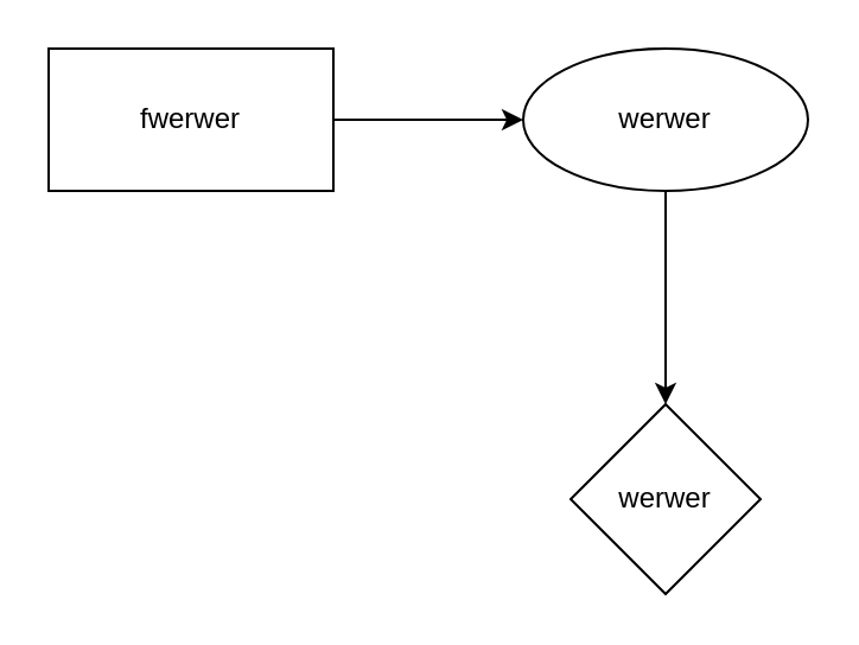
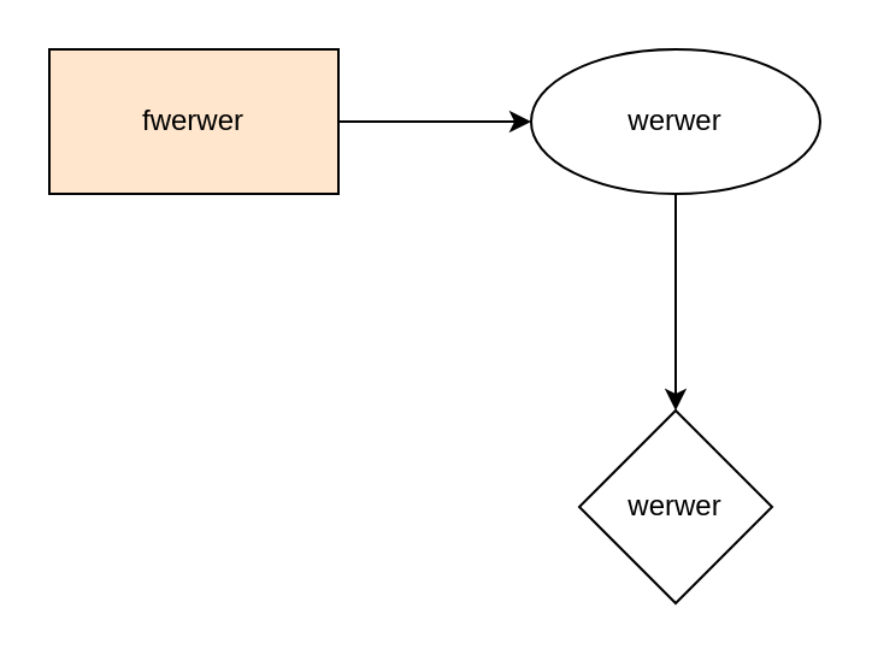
  <mxCell id="0" />
  <mxCell id="1" parent="0" />
  <mxCell id="2" value="" style="edgeStyle=none;html=1;" edge="1" parent="1" source="3" target="5"><mxGeometry relative="1" as="geometry" /></mxCell>
- <mxCell id="3" value="fwerwer" style="rounded=0;whiteSpace=wrap;html=1;" vertex="1" parent="1"><mxGeometry x="20" y="20" width="120" height="60" as="geometry" /></mxCell>
+ <mxCell id="3" value="fwerwer" style="rounded=0;whiteSpace=wrap;html=1;fillColor=#ffe6cc;" vertex="1" parent="1"><mxGeometry x="20" y="20" width="120" height="60" as="geometry" /></mxCell>
  <mxCell id="4" value="" style="edgeStyle=none;html=1;" edge="1" parent="1" source="5" target="6"><mxGeometry relative="1" as="geometry" /></mxCell>
  <mxCell id="5" value="werwer" style="ellipse;whiteSpace=wrap;html=1;rounded=0;" vertex="1" parent="1"><mxGeometry x="220" y="20" width="120" height="60" as="geometry" /></mxCell>
  <mxCell id="6" value="werwer" style="rhombus;whiteSpace=wrap;html=1;rounded=0;" vertex="1" parent="1"><mxGeometry x="240" y="170" width="80" height="80" as="geometry" /></mxCell>
